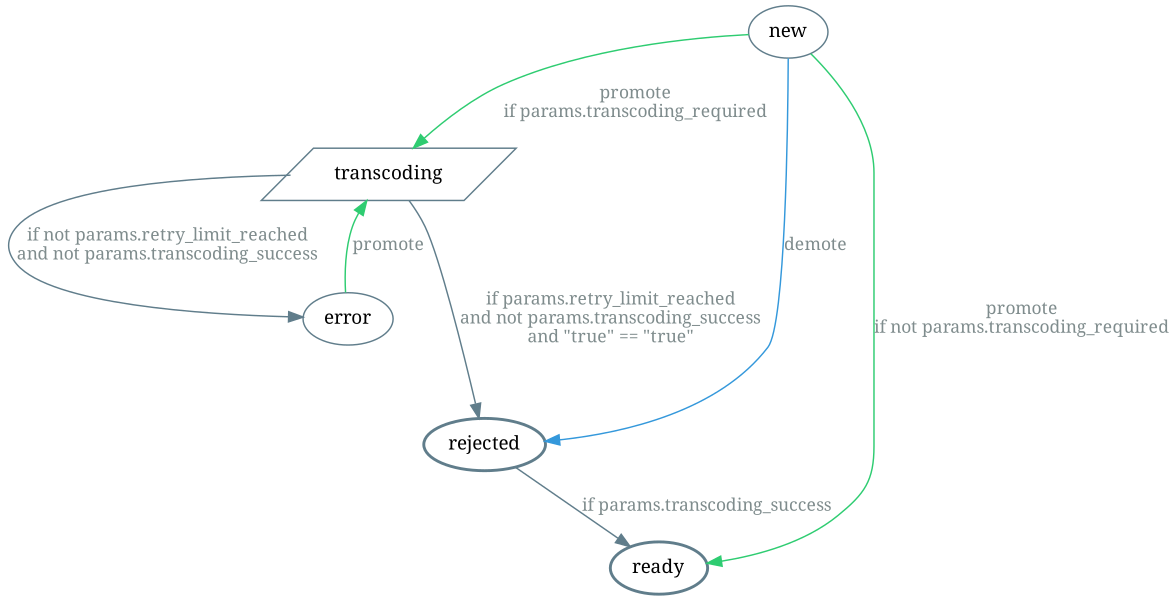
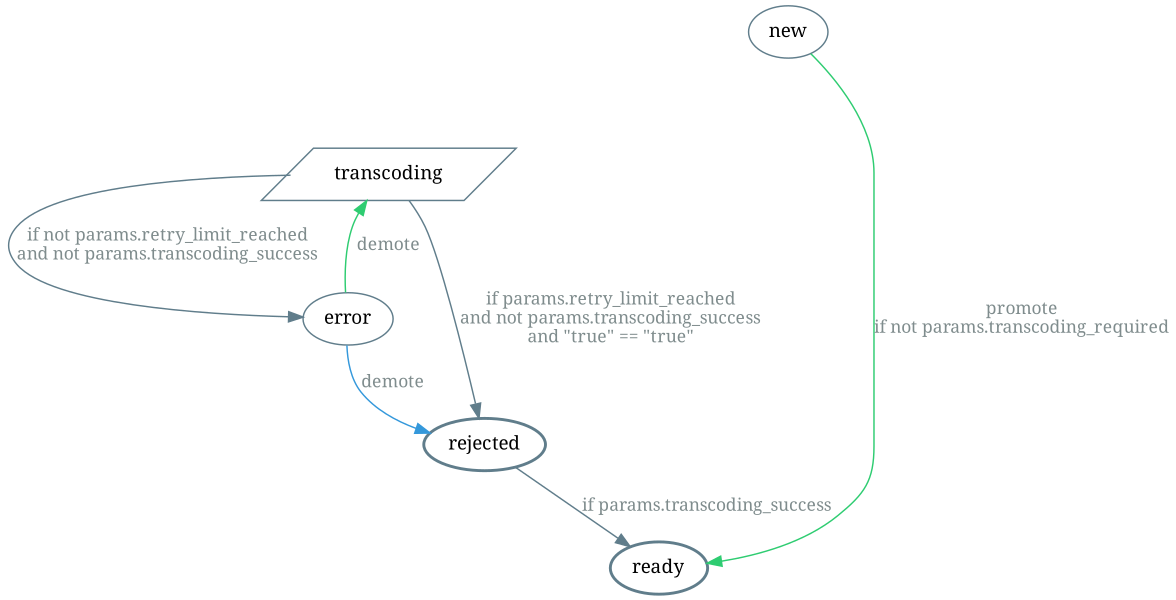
  digraph {
    fontname="Noto Serif"
    node [color="#607d8b" fontcolor="#000000" fontname="Noto Serif" fontsize=13]
    edge [color="#2ecc71" fontcolor="#7f8c8d" fontname="Noto Serif" fontsize=12]
    n1 [label=new]
    n2 [label=transcoding shape=parallelogram]
    n3 [label=ready style=bold]
    n4 [label=error]
    n5 [label=rejected style=bold]
-   n1 -> n2 [label="promote\nif params.transcoding_required"]
    n1 -> n3 [label="promote\nif not params.transcoding_required"]
    n2 -> n4 [color="#607d8b" label="if not params.retry_limit_reached\nand not params.transcoding_success"]
    n2 -> n5 [color="#607d8b" label="if params.retry_limit_reached\nand not params.transcoding_success\nand \"true\" == \"true\""]
-   n4 -> n2 [label=promote]
-   n1 -> n5 [color="#3498db" label=demote]
+   n4 -> n2 [label=demote]
+   n4 -> n5 [color="#3498db" label=demote]
    n5 -> n3 [color="#607d8b" label="if params.transcoding_success"]
  }
